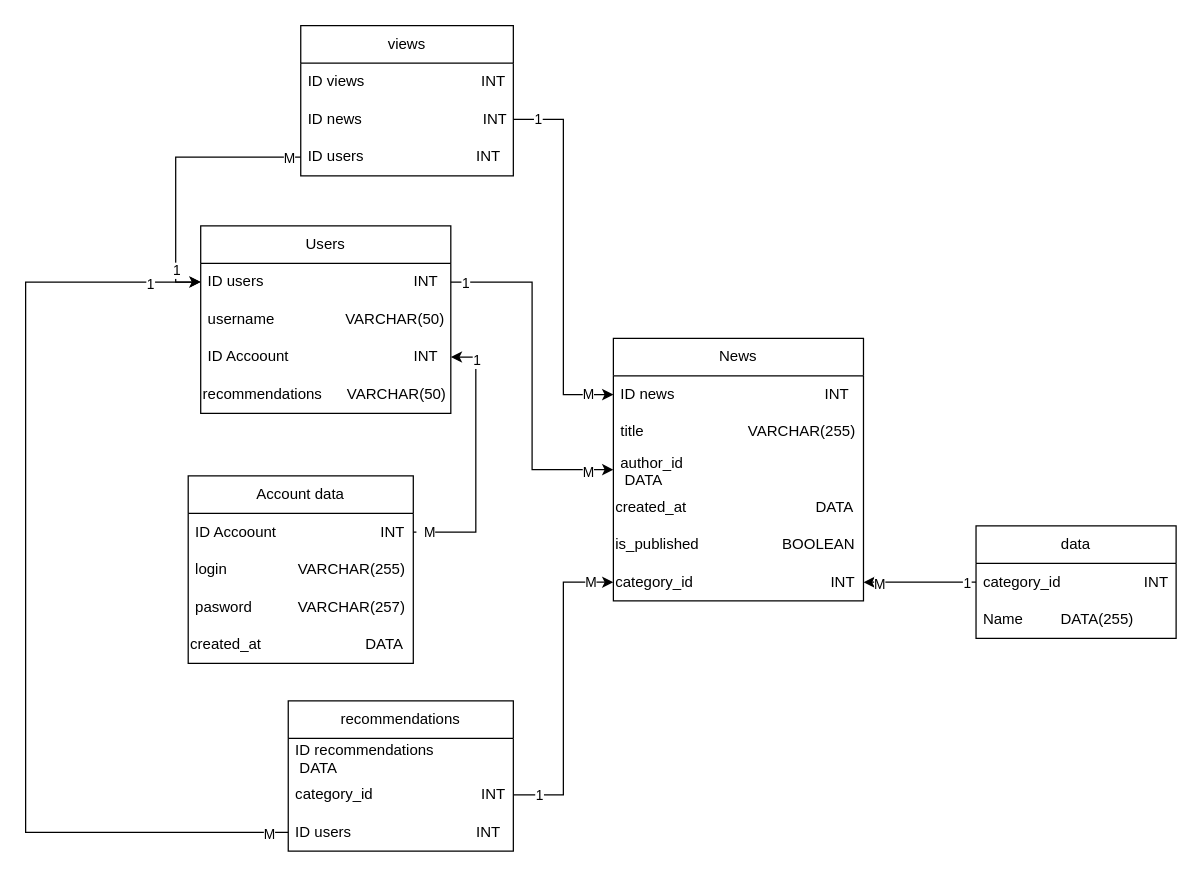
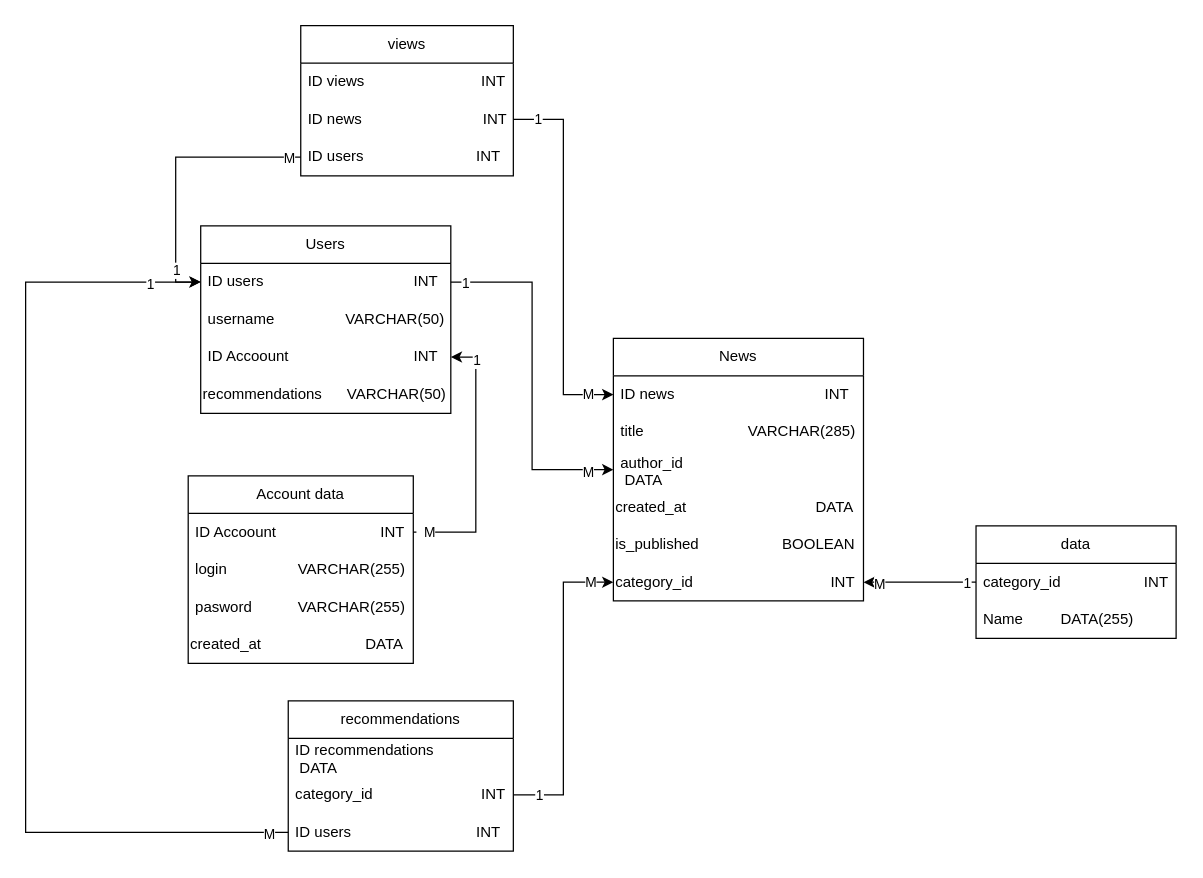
  <mxCell id="0" />
  <mxCell id="1" parent="0" />
  <mxCell id="2" value="Users" style="swimlane;fontStyle=0;childLayout=stackLayout;horizontal=1;startSize=30;horizontalStack=0;resizeParent=1;resizeParentMax=0;resizeLast=0;collapsible=1;marginBottom=0;whiteSpace=wrap;html=1;" parent="1" vertex="1"><mxGeometry x="160" y="180" width="200" height="150" as="geometry" /></mxCell>
  <mxCell id="3" value="ID users&amp;nbsp; &amp;nbsp; &amp;nbsp; &amp;nbsp; &amp;nbsp; &amp;nbsp; &amp;nbsp; &amp;nbsp; &amp;nbsp; &amp;nbsp; &amp;nbsp; &amp;nbsp; &amp;nbsp; &amp;nbsp; &amp;nbsp; &amp;nbsp; &amp;nbsp; &amp;nbsp; INT&amp;nbsp;" style="text;strokeColor=none;fillColor=none;align=left;verticalAlign=middle;spacingLeft=4;spacingRight=4;overflow=hidden;points=[[0,0.5],[1,0.5]];portConstraint=eastwest;rotatable=0;whiteSpace=wrap;html=1;" parent="2" vertex="1"><mxGeometry y="30" width="200" height="30" as="geometry" /></mxCell>
  <mxCell id="4" value="username&amp;nbsp; &amp;nbsp; &amp;nbsp; &amp;nbsp; &amp;nbsp; &amp;nbsp; &amp;nbsp; &amp;nbsp; &amp;nbsp;VARCHAR(50)" style="text;strokeColor=none;fillColor=none;align=left;verticalAlign=middle;spacingLeft=4;spacingRight=4;overflow=hidden;points=[[0,0.5],[1,0.5]];portConstraint=eastwest;rotatable=0;whiteSpace=wrap;html=1;" parent="2" vertex="1"><mxGeometry y="60" width="200" height="30" as="geometry" /></mxCell>
  <mxCell id="5" value="ID Accoount&amp;nbsp; &amp;nbsp; &amp;nbsp; &amp;nbsp; &amp;nbsp; &amp;nbsp; &amp;nbsp; &amp;nbsp; &amp;nbsp; &amp;nbsp; &amp;nbsp; &amp;nbsp; &amp;nbsp; &amp;nbsp; &amp;nbsp; INT" style="text;strokeColor=none;fillColor=none;align=left;verticalAlign=middle;spacingLeft=4;spacingRight=4;overflow=hidden;points=[[0,0.5],[1,0.5]];portConstraint=eastwest;rotatable=0;whiteSpace=wrap;html=1;" parent="2" vertex="1"><mxGeometry y="90" width="200" height="30" as="geometry" /></mxCell>
  <mxCell id="6" value="recommendations&amp;nbsp; &amp;nbsp; &amp;nbsp; VARCHAR(50)" style="text;html=1;align=left;verticalAlign=middle;whiteSpace=wrap;rounded=0;" parent="2" vertex="1"><mxGeometry y="120" width="200" height="30" as="geometry" /></mxCell>
  <mxCell id="7" value="Account data" style="swimlane;fontStyle=0;childLayout=stackLayout;horizontal=1;startSize=30;horizontalStack=0;resizeParent=1;resizeParentMax=0;resizeLast=0;collapsible=1;marginBottom=0;whiteSpace=wrap;html=1;" parent="1" vertex="1"><mxGeometry x="150" y="380" width="180" height="150" as="geometry" /></mxCell>
  <mxCell id="8" value="ID Accoount&amp;nbsp; &amp;nbsp; &amp;nbsp; &amp;nbsp; &amp;nbsp; &amp;nbsp; &amp;nbsp; &amp;nbsp; &amp;nbsp; &amp;nbsp; &amp;nbsp; &amp;nbsp; &amp;nbsp;INT" style="text;strokeColor=none;fillColor=none;align=left;verticalAlign=middle;spacingLeft=4;spacingRight=4;overflow=hidden;points=[[0,0.5],[1,0.5]];portConstraint=eastwest;rotatable=0;whiteSpace=wrap;html=1;" parent="7" vertex="1"><mxGeometry y="30" width="180" height="30" as="geometry" /></mxCell>
  <mxCell id="9" value="login&amp;nbsp; &amp;nbsp; &amp;nbsp; &amp;nbsp; &amp;nbsp; &amp;nbsp; &amp;nbsp; &amp;nbsp; &amp;nbsp;VARCHAR(255)" style="text;strokeColor=none;fillColor=none;align=left;verticalAlign=middle;spacingLeft=4;spacingRight=4;overflow=hidden;points=[[0,0.5],[1,0.5]];portConstraint=eastwest;rotatable=0;whiteSpace=wrap;html=1;" parent="7" vertex="1"><mxGeometry y="60" width="180" height="30" as="geometry" /></mxCell>
- <mxCell id="10" value="pasword&amp;nbsp; &amp;nbsp; &amp;nbsp; &amp;nbsp; &amp;nbsp; &amp;nbsp;VARCHAR(257)" style="text;strokeColor=none;fillColor=none;align=left;verticalAlign=middle;spacingLeft=4;spacingRight=4;overflow=hidden;points=[[0,0.5],[1,0.5]];portConstraint=eastwest;rotatable=0;whiteSpace=wrap;html=1;" parent="7" vertex="1"><mxGeometry y="90" width="180" height="30" as="geometry" /></mxCell>
+ <mxCell id="10" value="pasword&amp;nbsp; &amp;nbsp; &amp;nbsp; &amp;nbsp; &amp;nbsp; &amp;nbsp;VARCHAR(255)" style="text;strokeColor=none;fillColor=none;align=left;verticalAlign=middle;spacingLeft=4;spacingRight=4;overflow=hidden;points=[[0,0.5],[1,0.5]];portConstraint=eastwest;rotatable=0;whiteSpace=wrap;html=1;" parent="7" vertex="1"><mxGeometry y="90" width="180" height="30" as="geometry" /></mxCell>
  <mxCell id="11" value="created_at&amp;nbsp; &amp;nbsp; &amp;nbsp; &amp;nbsp; &amp;nbsp; &amp;nbsp; &amp;nbsp; &amp;nbsp; &amp;nbsp; &amp;nbsp; &amp;nbsp; &amp;nbsp; &amp;nbsp;DATA" style="text;html=1;align=left;verticalAlign=middle;whiteSpace=wrap;rounded=0;" parent="7" vertex="1"><mxGeometry y="120" width="180" height="30" as="geometry" /></mxCell>
  <mxCell id="12" value="News" style="swimlane;fontStyle=0;childLayout=stackLayout;horizontal=1;startSize=30;horizontalStack=0;resizeParent=1;resizeParentMax=0;resizeLast=0;collapsible=1;marginBottom=0;whiteSpace=wrap;html=1;" parent="1" vertex="1"><mxGeometry x="490" y="270" width="200" height="210" as="geometry" /></mxCell>
  <mxCell id="13" value="ID news&amp;nbsp; &amp;nbsp; &amp;nbsp; &amp;nbsp; &amp;nbsp; &amp;nbsp; &amp;nbsp; &amp;nbsp; &amp;nbsp; &amp;nbsp; &amp;nbsp; &amp;nbsp; &amp;nbsp; &amp;nbsp; &amp;nbsp; &amp;nbsp; &amp;nbsp; &amp;nbsp; INT" style="text;strokeColor=none;fillColor=none;align=left;verticalAlign=middle;spacingLeft=4;spacingRight=4;overflow=hidden;points=[[0,0.5],[1,0.5]];portConstraint=eastwest;rotatable=0;whiteSpace=wrap;html=1;" parent="12" vertex="1"><mxGeometry y="30" width="200" height="30" as="geometry" /></mxCell>
- <mxCell id="14" value="title&amp;nbsp; &amp;nbsp; &amp;nbsp; &amp;nbsp; &amp;nbsp; &amp;nbsp; &amp;nbsp; &amp;nbsp; &amp;nbsp; &amp;nbsp; &amp;nbsp; &amp;nbsp; &amp;nbsp;VARCHAR(255)" style="text;strokeColor=none;fillColor=none;align=left;verticalAlign=middle;spacingLeft=4;spacingRight=4;overflow=hidden;points=[[0,0.5],[1,0.5]];portConstraint=eastwest;rotatable=0;whiteSpace=wrap;html=1;" parent="12" vertex="1"><mxGeometry y="60" width="200" height="30" as="geometry" /></mxCell>
+ <mxCell id="14" value="title&amp;nbsp; &amp;nbsp; &amp;nbsp; &amp;nbsp; &amp;nbsp; &amp;nbsp; &amp;nbsp; &amp;nbsp; &amp;nbsp; &amp;nbsp; &amp;nbsp; &amp;nbsp; &amp;nbsp;VARCHAR(285)" style="text;strokeColor=none;fillColor=none;align=left;verticalAlign=middle;spacingLeft=4;spacingRight=4;overflow=hidden;points=[[0,0.5],[1,0.5]];portConstraint=eastwest;rotatable=0;whiteSpace=wrap;html=1;" parent="12" vertex="1"><mxGeometry y="60" width="200" height="30" as="geometry" /></mxCell>
  <mxCell id="15" value="author_id&amp;nbsp; &amp;nbsp; &amp;nbsp; &amp;nbsp; &amp;nbsp; &amp;nbsp; &amp;nbsp; &amp;nbsp; &amp;nbsp; &amp;nbsp; &amp;nbsp; &amp;nbsp; &amp;nbsp; &amp;nbsp; &amp;nbsp; &amp;nbsp; &amp;nbsp; &amp;nbsp;DATA" style="text;strokeColor=none;fillColor=none;align=left;verticalAlign=middle;spacingLeft=4;spacingRight=4;overflow=hidden;points=[[0,0.5],[1,0.5]];portConstraint=eastwest;rotatable=0;whiteSpace=wrap;html=1;" parent="12" vertex="1"><mxGeometry y="90" width="200" height="30" as="geometry" /></mxCell>
  <mxCell id="16" value="created_at&amp;nbsp; &amp;nbsp; &amp;nbsp; &amp;nbsp; &amp;nbsp; &amp;nbsp; &amp;nbsp; &amp;nbsp; &amp;nbsp; &amp;nbsp; &amp;nbsp; &amp;nbsp; &amp;nbsp; &amp;nbsp; &amp;nbsp; &amp;nbsp;DATA" style="text;html=1;align=left;verticalAlign=middle;whiteSpace=wrap;rounded=0;" parent="12" vertex="1"><mxGeometry y="120" width="200" height="30" as="geometry" /></mxCell>
  <mxCell id="17" value="is_published&amp;nbsp; &amp;nbsp; &amp;nbsp; &amp;nbsp; &amp;nbsp; &amp;nbsp; &amp;nbsp; &amp;nbsp; &amp;nbsp; &amp;nbsp; BOOLEAN" style="text;html=1;align=left;verticalAlign=middle;whiteSpace=wrap;rounded=0;" parent="12" vertex="1"><mxGeometry y="150" width="200" height="30" as="geometry" /></mxCell>
  <mxCell id="18" value="category_id&amp;nbsp; &amp;nbsp; &amp;nbsp; &amp;nbsp; &amp;nbsp; &amp;nbsp; &amp;nbsp; &amp;nbsp; &amp;nbsp; &amp;nbsp; &amp;nbsp; &amp;nbsp; &amp;nbsp; &amp;nbsp; &amp;nbsp; &amp;nbsp; &amp;nbsp;INT" style="text;html=1;align=left;verticalAlign=middle;whiteSpace=wrap;rounded=0;" parent="12" vertex="1"><mxGeometry y="180" width="200" height="30" as="geometry" /></mxCell>
  <mxCell id="19" style="edgeStyle=orthogonalEdgeStyle;rounded=0;orthogonalLoop=1;jettySize=auto;html=1;entryX=0;entryY=0.5;entryDx=0;entryDy=0;" parent="1" source="3" target="15" edge="1"><mxGeometry relative="1" as="geometry" /></mxCell>
  <mxCell id="20" value="1" style="edgeLabel;html=1;align=center;verticalAlign=middle;resizable=0;points=[];" vertex="1" connectable="0" parent="19"><mxGeometry x="-0.921" y="-1" relative="1" as="geometry"><mxPoint y="-1" as="offset" /></mxGeometry></mxCell>
  <mxCell id="21" value="M" style="edgeLabel;html=1;align=center;verticalAlign=middle;resizable=0;points=[];" vertex="1" connectable="0" parent="19"><mxGeometry x="0.852" y="-1" relative="1" as="geometry"><mxPoint as="offset" /></mxGeometry></mxCell>
  <mxCell id="22" value="&lt;span style=&quot;text-align: left;&quot;&gt;data&lt;/span&gt;" style="swimlane;fontStyle=0;childLayout=stackLayout;horizontal=1;startSize=30;horizontalStack=0;resizeParent=1;resizeParentMax=0;resizeLast=0;collapsible=1;marginBottom=0;whiteSpace=wrap;html=1;" parent="1" vertex="1"><mxGeometry x="780" y="420" width="160" height="90" as="geometry" /></mxCell>
  <mxCell id="23" value="category_id&amp;nbsp; &amp;nbsp; &amp;nbsp; &amp;nbsp; &amp;nbsp; &amp;nbsp; &amp;nbsp; &amp;nbsp; &amp;nbsp; &amp;nbsp; INT" style="text;strokeColor=none;fillColor=none;align=left;verticalAlign=middle;spacingLeft=4;spacingRight=4;overflow=hidden;points=[[0,0.5],[1,0.5]];portConstraint=eastwest;rotatable=0;whiteSpace=wrap;html=1;" parent="22" vertex="1"><mxGeometry y="30" width="160" height="30" as="geometry" /></mxCell>
  <mxCell id="24" value="Name&amp;nbsp; &amp;nbsp; &amp;nbsp; &amp;nbsp; &amp;nbsp;DATA(255)" style="text;strokeColor=none;fillColor=none;align=left;verticalAlign=middle;spacingLeft=4;spacingRight=4;overflow=hidden;points=[[0,0.5],[1,0.5]];portConstraint=eastwest;rotatable=0;whiteSpace=wrap;html=1;" parent="22" vertex="1"><mxGeometry y="60" width="160" height="30" as="geometry" /></mxCell>
  <mxCell id="25" value="views" style="swimlane;fontStyle=0;childLayout=stackLayout;horizontal=1;startSize=30;horizontalStack=0;resizeParent=1;resizeParentMax=0;resizeLast=0;collapsible=1;marginBottom=0;whiteSpace=wrap;html=1;" parent="1" vertex="1"><mxGeometry x="240" y="20" width="170" height="120" as="geometry" /></mxCell>
  <mxCell id="26" value="ID views&amp;nbsp; &amp;nbsp; &amp;nbsp; &amp;nbsp; &amp;nbsp; &amp;nbsp; &amp;nbsp; &amp;nbsp; &amp;nbsp; &amp;nbsp; &amp;nbsp; &amp;nbsp; &amp;nbsp; &amp;nbsp; INT" style="text;strokeColor=none;fillColor=none;align=left;verticalAlign=middle;spacingLeft=4;spacingRight=4;overflow=hidden;points=[[0,0.5],[1,0.5]];portConstraint=eastwest;rotatable=0;whiteSpace=wrap;html=1;" parent="25" vertex="1"><mxGeometry y="30" width="170" height="30" as="geometry" /></mxCell>
  <mxCell id="27" value="ID news&amp;nbsp; &amp;nbsp; &amp;nbsp; &amp;nbsp; &amp;nbsp; &amp;nbsp; &amp;nbsp; &amp;nbsp; &amp;nbsp; &amp;nbsp; &amp;nbsp; &amp;nbsp; &amp;nbsp; &amp;nbsp; &amp;nbsp;INT" style="text;strokeColor=none;fillColor=none;align=left;verticalAlign=middle;spacingLeft=4;spacingRight=4;overflow=hidden;points=[[0,0.5],[1,0.5]];portConstraint=eastwest;rotatable=0;whiteSpace=wrap;html=1;" parent="25" vertex="1"><mxGeometry y="60" width="170" height="30" as="geometry" /></mxCell>
  <mxCell id="28" value="ID users&amp;nbsp; &amp;nbsp; &amp;nbsp; &amp;nbsp; &amp;nbsp; &amp;nbsp; &amp;nbsp; &amp;nbsp; &amp;nbsp; &amp;nbsp; &amp;nbsp; &amp;nbsp; &amp;nbsp; &amp;nbsp;INT&amp;nbsp;" style="text;strokeColor=none;fillColor=none;align=left;verticalAlign=middle;spacingLeft=4;spacingRight=4;overflow=hidden;points=[[0,0.5],[1,0.5]];portConstraint=eastwest;rotatable=0;whiteSpace=wrap;html=1;" parent="25" vertex="1"><mxGeometry y="90" width="170" height="30" as="geometry" /></mxCell>
  <mxCell id="29" style="edgeStyle=orthogonalEdgeStyle;rounded=0;orthogonalLoop=1;jettySize=auto;html=1;entryX=0;entryY=0.5;entryDx=0;entryDy=0;" parent="1" source="27" target="13" edge="1"><mxGeometry relative="1" as="geometry"><Array as="points"><mxPoint x="450" y="95" /><mxPoint x="450" y="315" /></Array></mxGeometry></mxCell>
  <mxCell id="30" value="1" style="edgeLabel;html=1;align=center;verticalAlign=middle;resizable=0;points=[];" vertex="1" connectable="0" parent="29"><mxGeometry x="-0.871" y="1" relative="1" as="geometry"><mxPoint as="offset" /></mxGeometry></mxCell>
  <mxCell id="31" value="M" style="edgeLabel;html=1;align=center;verticalAlign=middle;resizable=0;points=[];" vertex="1" connectable="0" parent="29"><mxGeometry x="0.86" y="1" relative="1" as="geometry"><mxPoint as="offset" /></mxGeometry></mxCell>
  <mxCell id="32" style="edgeStyle=orthogonalEdgeStyle;rounded=0;orthogonalLoop=1;jettySize=auto;html=1;entryX=0;entryY=0.5;entryDx=0;entryDy=0;" parent="1" source="28" target="3" edge="1"><mxGeometry relative="1" as="geometry" /></mxCell>
  <mxCell id="33" value="M" style="edgeLabel;html=1;align=center;verticalAlign=middle;resizable=0;points=[];" vertex="1" connectable="0" parent="32"><mxGeometry x="-0.909" relative="1" as="geometry"><mxPoint as="offset" /></mxGeometry></mxCell>
  <mxCell id="34" value="1" style="edgeLabel;html=1;align=center;verticalAlign=middle;resizable=0;points=[];" vertex="1" connectable="0" parent="32"><mxGeometry x="0.728" relative="1" as="geometry"><mxPoint as="offset" /></mxGeometry></mxCell>
  <mxCell id="35" style="edgeStyle=orthogonalEdgeStyle;rounded=0;orthogonalLoop=1;jettySize=auto;html=1;entryX=1;entryY=0.5;entryDx=0;entryDy=0;" parent="1" source="23" target="18" edge="1"><mxGeometry relative="1" as="geometry" /></mxCell>
  <mxCell id="36" value="1" style="edgeLabel;html=1;align=center;verticalAlign=middle;resizable=0;points=[];" vertex="1" connectable="0" parent="35"><mxGeometry x="-0.823" relative="1" as="geometry"><mxPoint as="offset" /></mxGeometry></mxCell>
  <mxCell id="37" value="M" style="edgeLabel;html=1;align=center;verticalAlign=middle;resizable=0;points=[];" vertex="1" connectable="0" parent="35"><mxGeometry x="0.728" y="1" relative="1" as="geometry"><mxPoint as="offset" /></mxGeometry></mxCell>
  <mxCell id="38" value="recommendations" style="swimlane;fontStyle=0;childLayout=stackLayout;horizontal=1;startSize=30;horizontalStack=0;resizeParent=1;resizeParentMax=0;resizeLast=0;collapsible=1;marginBottom=0;whiteSpace=wrap;html=1;" parent="1" vertex="1"><mxGeometry x="230" y="560" width="180" height="120" as="geometry" /></mxCell>
  <mxCell id="39" value="ID recommendations&amp;nbsp; &amp;nbsp; &amp;nbsp; &amp;nbsp; &amp;nbsp; &amp;nbsp;DATA" style="text;strokeColor=none;fillColor=none;align=left;verticalAlign=middle;spacingLeft=4;spacingRight=4;overflow=hidden;points=[[0,0.5],[1,0.5]];portConstraint=eastwest;rotatable=0;whiteSpace=wrap;html=1;" parent="38" vertex="1"><mxGeometry y="30" width="180" height="30" as="geometry" /></mxCell>
  <mxCell id="40" value="category_id&amp;nbsp; &amp;nbsp; &amp;nbsp; &amp;nbsp; &amp;nbsp; &amp;nbsp; &amp;nbsp; &amp;nbsp; &amp;nbsp; &amp;nbsp; &amp;nbsp; &amp;nbsp; &amp;nbsp; INT" style="text;strokeColor=none;fillColor=none;align=left;verticalAlign=middle;spacingLeft=4;spacingRight=4;overflow=hidden;points=[[0,0.5],[1,0.5]];portConstraint=eastwest;rotatable=0;whiteSpace=wrap;html=1;" parent="38" vertex="1"><mxGeometry y="60" width="180" height="30" as="geometry" /></mxCell>
  <mxCell id="41" value="ID users&amp;nbsp; &amp;nbsp; &amp;nbsp; &amp;nbsp; &amp;nbsp; &amp;nbsp; &amp;nbsp; &amp;nbsp; &amp;nbsp; &amp;nbsp; &amp;nbsp; &amp;nbsp; &amp;nbsp; &amp;nbsp; &amp;nbsp; INT&amp;nbsp;" style="text;strokeColor=none;fillColor=none;align=left;verticalAlign=middle;spacingLeft=4;spacingRight=4;overflow=hidden;points=[[0,0.5],[1,0.5]];portConstraint=eastwest;rotatable=0;whiteSpace=wrap;html=1;" parent="38" vertex="1"><mxGeometry y="90" width="180" height="30" as="geometry" /></mxCell>
  <mxCell id="42" style="edgeStyle=orthogonalEdgeStyle;rounded=0;orthogonalLoop=1;jettySize=auto;html=1;entryX=0;entryY=0.5;entryDx=0;entryDy=0;" parent="1" source="40" target="18" edge="1"><mxGeometry relative="1" as="geometry" /></mxCell>
  <mxCell id="43" value="1" style="edgeLabel;html=1;align=center;verticalAlign=middle;resizable=0;points=[];" vertex="1" connectable="0" parent="42"><mxGeometry x="-0.84" relative="1" as="geometry"><mxPoint as="offset" /></mxGeometry></mxCell>
  <mxCell id="44" value="M" style="edgeLabel;html=1;align=center;verticalAlign=middle;resizable=0;points=[];" vertex="1" connectable="0" parent="42"><mxGeometry x="0.848" y="1" relative="1" as="geometry"><mxPoint as="offset" /></mxGeometry></mxCell>
  <mxCell id="45" style="edgeStyle=orthogonalEdgeStyle;rounded=0;orthogonalLoop=1;jettySize=auto;html=1;entryX=0;entryY=0.5;entryDx=0;entryDy=0;" parent="1" source="41" target="3" edge="1"><mxGeometry relative="1" as="geometry"><Array as="points"><mxPoint x="20" y="665" /><mxPoint x="20" y="225" /></Array></mxGeometry></mxCell>
  <mxCell id="46" value="M" style="edgeLabel;html=1;align=center;verticalAlign=middle;resizable=0;points=[];" vertex="1" connectable="0" parent="45"><mxGeometry x="-0.96" y="1" relative="1" as="geometry"><mxPoint as="offset" /></mxGeometry></mxCell>
  <mxCell id="47" value="1" style="edgeLabel;html=1;align=center;verticalAlign=middle;resizable=0;points=[];" vertex="1" connectable="0" parent="45"><mxGeometry x="0.895" y="-1" relative="1" as="geometry"><mxPoint as="offset" /></mxGeometry></mxCell>
  <mxCell id="48" style="edgeStyle=orthogonalEdgeStyle;rounded=0;orthogonalLoop=1;jettySize=auto;html=1;entryX=1;entryY=0.5;entryDx=0;entryDy=0;" parent="1" source="8" target="5" edge="1"><mxGeometry relative="1" as="geometry" /></mxCell>
  <mxCell id="49" value="&amp;nbsp; M" style="edgeLabel;html=1;align=center;verticalAlign=middle;resizable=0;points=[];" vertex="1" connectable="0" parent="48"><mxGeometry x="-0.911" y="1" relative="1" as="geometry"><mxPoint as="offset" /></mxGeometry></mxCell>
  <mxCell id="50" value="1" style="edgeLabel;html=1;align=center;verticalAlign=middle;resizable=0;points=[];" vertex="1" connectable="0" parent="48"><mxGeometry x="0.789" relative="1" as="geometry"><mxPoint as="offset" /></mxGeometry></mxCell>
